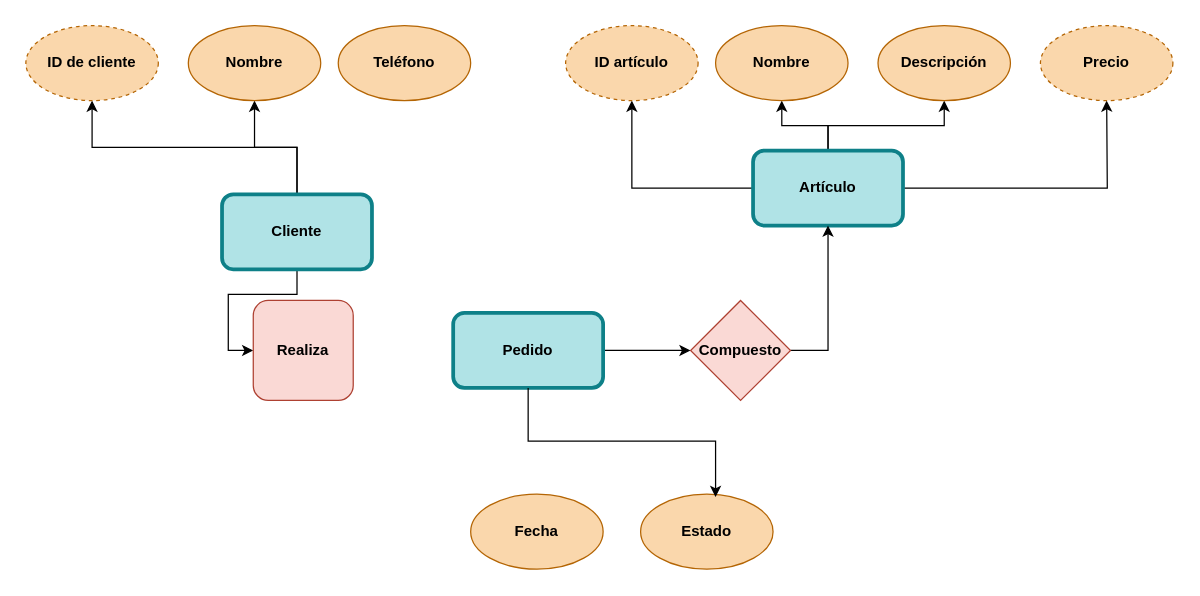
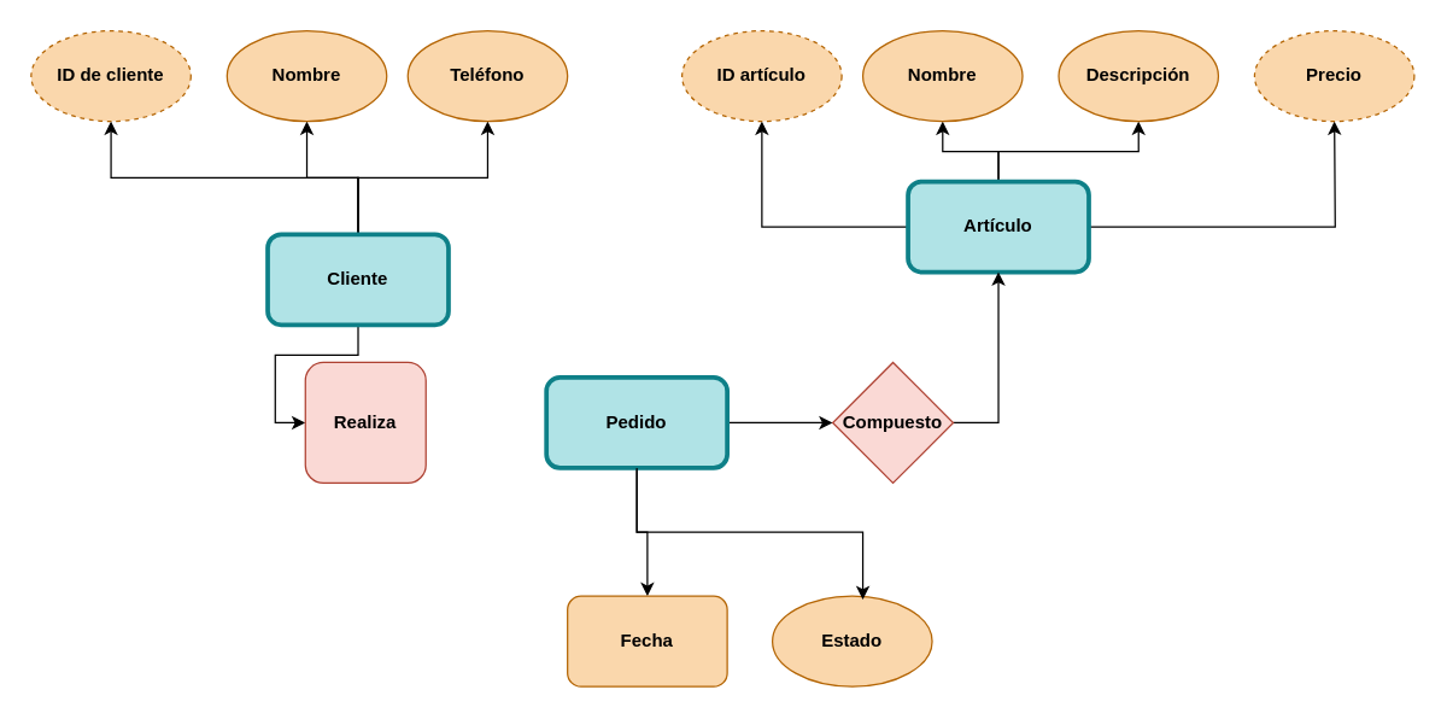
  <mxCell id="0" />
  <mxCell id="1" parent="0" />
  <mxCell id="2" style="edgeStyle=orthogonalEdgeStyle;rounded=0;orthogonalLoop=1;jettySize=auto;html=1;exitX=0.5;exitY=1;exitDx=0;exitDy=0;entryX=0;entryY=0.5;entryDx=0;entryDy=0;" edge="1" parent="1" source="6" target="12"><mxGeometry relative="1" as="geometry" /></mxCell>
  <mxCell id="3" style="edgeStyle=orthogonalEdgeStyle;rounded=0;orthogonalLoop=1;jettySize=auto;html=1;exitX=0.5;exitY=0;exitDx=0;exitDy=0;entryX=0.5;entryY=1;entryDx=0;entryDy=0;" edge="1" parent="1" source="6" target="18"><mxGeometry relative="1" as="geometry" /></mxCell>
  <mxCell id="4" style="edgeStyle=orthogonalEdgeStyle;rounded=0;orthogonalLoop=1;jettySize=auto;html=1;exitX=0.5;exitY=0;exitDx=0;exitDy=0;entryX=0.5;entryY=1;entryDx=0;entryDy=0;" edge="1" parent="1" source="6" target="19"><mxGeometry relative="1" as="geometry" /></mxCell>
+ <mxCell id="5" style="edgeStyle=orthogonalEdgeStyle;rounded=0;orthogonalLoop=1;jettySize=auto;html=1;exitX=0.5;exitY=0;exitDx=0;exitDy=0;entryX=0.5;entryY=1;entryDx=0;entryDy=0;" edge="1" parent="1" source="6" target="20"><mxGeometry relative="1" as="geometry" /></mxCell>
  <mxCell id="6" value="Cliente" style="rounded=1;whiteSpace=wrap;html=1;fillColor=#b0e3e6;strokeWidth=3;fontStyle=1;strokeColor=#0e8088;" vertex="1" parent="1"><mxGeometry x="177" y="155" width="120" height="60" as="geometry" /></mxCell>
  <mxCell id="7" style="edgeStyle=orthogonalEdgeStyle;rounded=0;orthogonalLoop=1;jettySize=auto;html=1;exitX=0.5;exitY=0;exitDx=0;exitDy=0;entryX=0.5;entryY=1;entryDx=0;entryDy=0;" edge="1" parent="1" source="11" target="24"><mxGeometry relative="1" as="geometry" /></mxCell>
  <mxCell id="8" style="edgeStyle=orthogonalEdgeStyle;rounded=0;orthogonalLoop=1;jettySize=auto;html=1;exitX=0.5;exitY=0;exitDx=0;exitDy=0;entryX=0.5;entryY=1;entryDx=0;entryDy=0;" edge="1" parent="1" source="11" target="25"><mxGeometry relative="1" as="geometry" /></mxCell>
  <mxCell id="9" style="edgeStyle=orthogonalEdgeStyle;rounded=0;orthogonalLoop=1;jettySize=auto;html=1;entryX=0.5;entryY=1;entryDx=0;entryDy=0;" edge="1" parent="1" source="11" target="23"><mxGeometry relative="1" as="geometry" /></mxCell>
  <mxCell id="10" style="edgeStyle=orthogonalEdgeStyle;rounded=0;orthogonalLoop=1;jettySize=auto;html=1;entryX=0.5;entryY=1;entryDx=0;entryDy=0;" edge="1" parent="1" source="11"><mxGeometry relative="1" as="geometry"><mxPoint x="885" y="80" as="targetPoint" /></mxGeometry></mxCell>
  <mxCell id="11" value="Artículo" style="rounded=1;whiteSpace=wrap;html=1;fillColor=#b0e3e6;strokeWidth=3;fontStyle=1;strokeColor=#0e8088;" vertex="1" parent="1"><mxGeometry x="602" y="120" width="120" height="60" as="geometry" /></mxCell>
  <mxCell id="12" value="Realiza" style="whiteSpace=wrap;html=1;fillColor=#fad9d5;strokeColor=#ae4132;fontStyle=1;rounded=1;" vertex="1" parent="1"><mxGeometry x="202" y="240" width="80" height="80" as="geometry" /></mxCell>
  <mxCell id="13" style="edgeStyle=orthogonalEdgeStyle;rounded=0;orthogonalLoop=1;jettySize=auto;html=1;entryX=0;entryY=0.5;entryDx=0;entryDy=0;" edge="1" parent="1" source="15" target="17"><mxGeometry relative="1" as="geometry" /></mxCell>
+ <mxCell id="14" style="edgeStyle=orthogonalEdgeStyle;rounded=0;orthogonalLoop=1;jettySize=auto;html=1;exitX=0.5;exitY=1;exitDx=0;exitDy=0;" edge="1" parent="1" source="15" target="21"><mxGeometry relative="1" as="geometry" /></mxCell>
  <mxCell id="15" value="Pedido" style="rounded=1;whiteSpace=wrap;html=1;fillColor=#b0e3e6;strokeWidth=3;fontStyle=1;strokeColor=#0e8088;" vertex="1" parent="1"><mxGeometry x="362" y="250" width="120" height="60" as="geometry" /></mxCell>
  <mxCell id="16" style="edgeStyle=orthogonalEdgeStyle;rounded=0;orthogonalLoop=1;jettySize=auto;html=1;exitX=1;exitY=0.5;exitDx=0;exitDy=0;entryX=0.5;entryY=1;entryDx=0;entryDy=0;" edge="1" parent="1" source="17" target="11"><mxGeometry relative="1" as="geometry" /></mxCell>
  <mxCell id="17" value="Compuesto" style="rhombus;whiteSpace=wrap;html=1;fillColor=#fad9d5;strokeColor=#ae4132;fontStyle=1" vertex="1" parent="1"><mxGeometry x="552" y="240" width="80" height="80" as="geometry" /></mxCell>
  <mxCell id="18" value="ID de cliente" style="ellipse;whiteSpace=wrap;html=1;fillColor=#fad7ac;strokeColor=#b46504;fontStyle=1;dashed=1;" vertex="1" parent="1"><mxGeometry x="20" y="20" width="106" height="60" as="geometry" /></mxCell>
  <mxCell id="19" value="Nombre" style="ellipse;whiteSpace=wrap;html=1;fillColor=#fad7ac;strokeColor=#b46504;fontStyle=1" vertex="1" parent="1"><mxGeometry x="150" y="20" width="106" height="60" as="geometry" /></mxCell>
  <mxCell id="20" value="Teléfono" style="ellipse;whiteSpace=wrap;html=1;fillColor=#fad7ac;strokeColor=#b46504;fontStyle=1" vertex="1" parent="1"><mxGeometry x="270" y="20" width="106" height="60" as="geometry" /></mxCell>
- <mxCell id="21" value="Fecha" style="ellipse;whiteSpace=wrap;html=1;fillColor=#fad7ac;strokeColor=#b46504;fontStyle=1" vertex="1" parent="1"><mxGeometry x="376" y="395" width="106" height="60" as="geometry" /></mxCell>
+ <mxCell id="21" value="Fecha" style="whiteSpace=wrap;html=1;fillColor=#fad7ac;strokeColor=#b46504;fontStyle=1;rounded=1;" vertex="1" parent="1"><mxGeometry x="376" y="395" width="106" height="60" as="geometry" /></mxCell>
  <mxCell id="22" value="Estado" style="ellipse;whiteSpace=wrap;html=1;fillColor=#fad7ac;strokeColor=#b46504;fontStyle=1;dashed=0;" vertex="1" parent="1"><mxGeometry x="512" y="395" width="106" height="60" as="geometry" /></mxCell>
  <mxCell id="23" value="ID artículo" style="ellipse;whiteSpace=wrap;html=1;fillColor=#fad7ac;strokeColor=#b46504;fontStyle=1;dashed=1;" vertex="1" parent="1"><mxGeometry x="452" y="20" width="106" height="60" as="geometry" /></mxCell>
  <mxCell id="24" value="Nombre" style="ellipse;whiteSpace=wrap;html=1;fillColor=#fad7ac;strokeColor=#b46504;fontStyle=1" vertex="1" parent="1"><mxGeometry x="572" y="20" width="106" height="60" as="geometry" /></mxCell>
  <mxCell id="25" value="Descripción" style="ellipse;whiteSpace=wrap;html=1;fillColor=#fad7ac;strokeColor=#b46504;fontStyle=1" vertex="1" parent="1"><mxGeometry x="702" y="20" width="106" height="60" as="geometry" /></mxCell>
  <mxCell id="26" style="edgeStyle=orthogonalEdgeStyle;rounded=0;orthogonalLoop=1;jettySize=auto;html=1;exitX=0.5;exitY=1;exitDx=0;exitDy=0;entryX=0.566;entryY=0.039;entryDx=0;entryDy=0;entryPerimeter=0;" edge="1" parent="1" source="15" target="22"><mxGeometry relative="1" as="geometry" /></mxCell>
  <mxCell id="27" value="Precio" style="ellipse;whiteSpace=wrap;html=1;fillColor=#fad7ac;strokeColor=#b46504;fontStyle=1;dashed=1;" vertex="1" parent="1"><mxGeometry x="832" y="20" width="106" height="60" as="geometry" /></mxCell>
